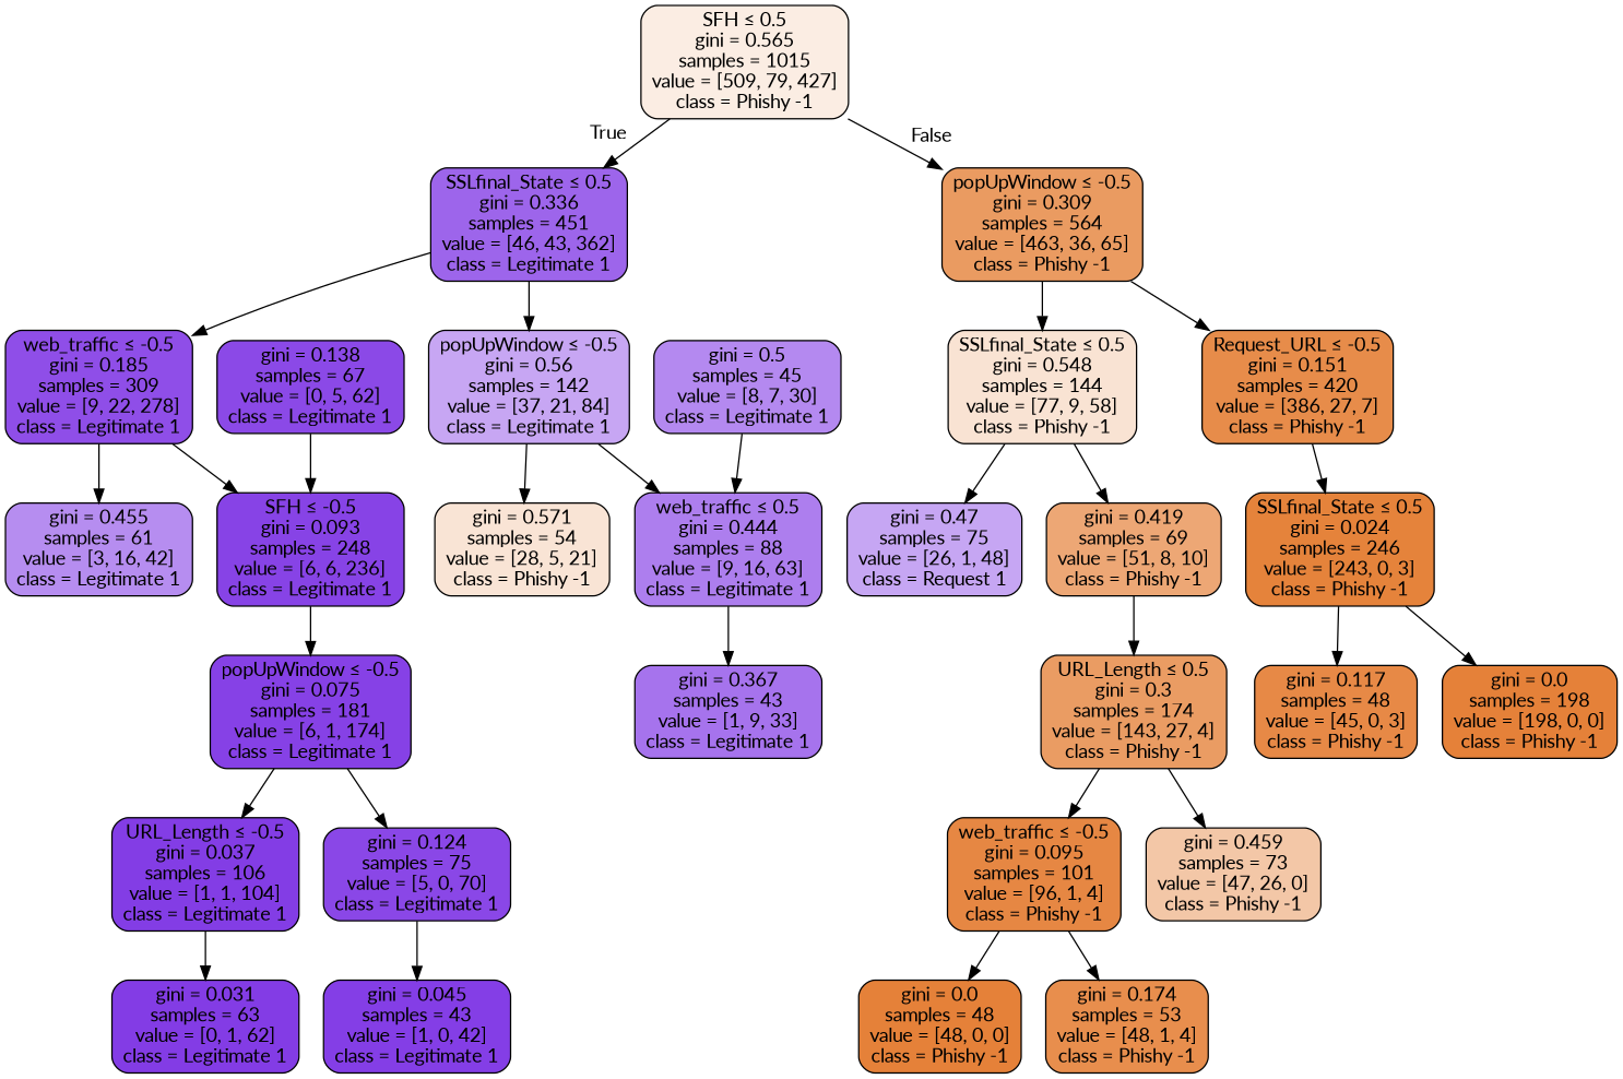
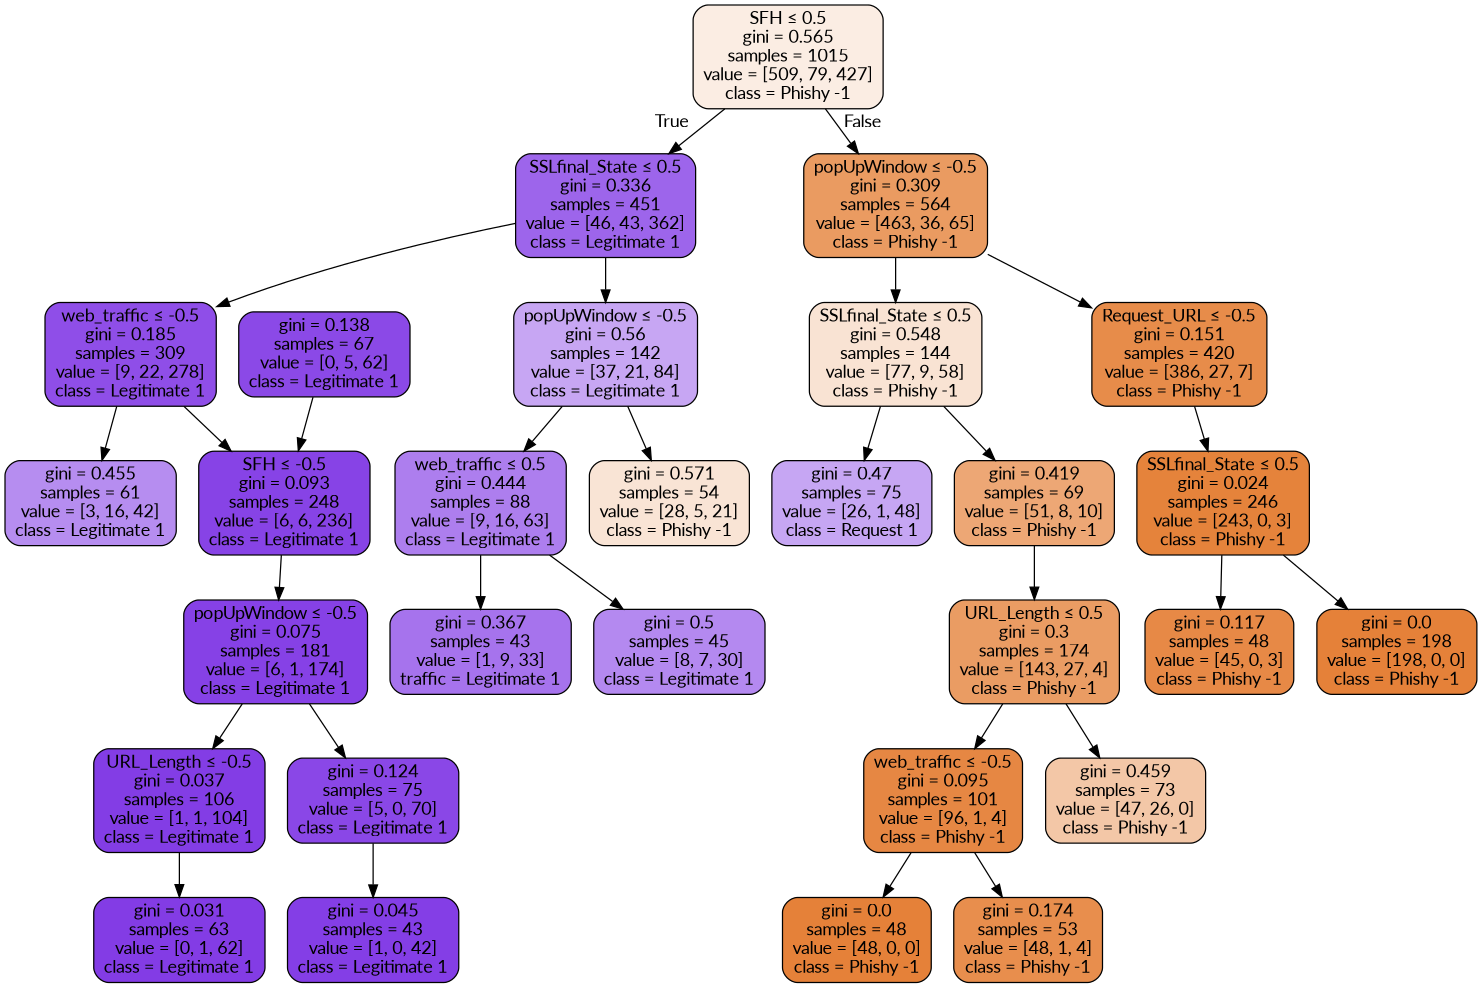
  digraph {
    fontname=Lato
    node [color=black fillcolor="#e58139" fontname=Lato shape=box style="filled, rounded"]
    edge [fontname=Lato]
    n1 [fillcolor="#fbede3" label=<SFH &le; 0.5<br/>gini = 0.565<br/>samples = 1015<br/>value = [509, 79, 427]<br/>class = Phishy -1>]
    n2 [fillcolor="#9d65eb" label=<SSLfinal_State &le; 0.5<br/>gini = 0.336<br/>samples = 451<br/>value = [46, 43, 362]<br/>class = Legitimate 1>]
    n3 [fillcolor="#ea9b61" label=<popUpWindow &le; -0.5<br/>gini = 0.309<br/>samples = 564<br/>value = [463, 36, 65]<br/>class = Phishy -1>]
    n4 [fillcolor="#8f4ee8" label=<web_traffic &le; -0.5<br/>gini = 0.185<br/>samples = 309<br/>value = [9, 22, 278]<br/>class = Legitimate 1>]
    n5 [fillcolor="#c7a6f3" label=<popUpWindow &le; -0.5<br/>gini = 0.56<br/>samples = 142<br/>value = [37, 21, 84]<br/>class = Legitimate 1>]
    n6 [fillcolor="#f9e3d3" label=<SSLfinal_State &le; 0.5<br/>gini = 0.548<br/>samples = 144<br/>value = [77, 9, 58]<br/>class = Phishy -1>]
    n7 [fillcolor="#e78c4a" label=<Request_URL &le; -0.5<br/>gini = 0.151<br/>samples = 420<br/>value = [386, 27, 7]<br/>class = Phishy -1>]
    n8 [fillcolor="#b68df0" label=<gini = 0.455<br/>samples = 61<br/>value = [3, 16, 42]<br/>class = Legitimate 1>]
    n9 [fillcolor="#8743e6" label=<SFH &le; -0.5<br/>gini = 0.093<br/>samples = 248<br/>value = [6, 6, 236]<br/>class = Legitimate 1>]
    n10 [fillcolor="#ad7eee" label=<web_traffic &le; 0.5<br/>gini = 0.444<br/>samples = 88<br/>value = [9, 16, 63]<br/>class = Legitimate 1>]
    n11 [fillcolor="#f9e4d5" label=<gini = 0.571<br/>samples = 54<br/>value = [28, 5, 21]<br/>class = Phishy -1>]
    n12 [fillcolor="#8641e6" label=<popUpWindow &le; -0.5<br/>gini = 0.075<br/>samples = 181<br/>value = [6, 1, 174]<br/>class = Legitimate 1>]
    n13 [fillcolor="#833de5" label=<URL_Length &le; -0.5<br/>gini = 0.037<br/>samples = 106<br/>value = [1, 1, 104]<br/>class = Legitimate 1>]
    n14 [fillcolor="#8a47e7" label=<gini = 0.124<br/>samples = 75<br/>value = [5, 0, 70]<br/>class = Legitimate 1>]
    n15 [fillcolor="#8b49e7" label=<gini = 0.138<br/>samples = 67<br/>value = [0, 5, 62]<br/>class = Legitimate 1>]
    n16 [fillcolor="#833ce5" label=<gini = 0.031<br/>samples = 63<br/>value = [0, 1, 62]<br/>class = Legitimate 1>]
    n17 [fillcolor="#843ee6" label=<gini = 0.045<br/>samples = 43<br/>value = [1, 0, 42]<br/>class = Legitimate 1>]
-   n18 [fillcolor="#a673ed" label=<gini = 0.367<br/>samples = 43<br/>value = [1, 9, 33]<br/>class = Legitimate 1>]
+   n18 [fillcolor="#a673ed" label=<gini = 0.367<br/>samples = 43<br/>value = [1, 9, 33]<br/>traffic = Legitimate 1>]
    n19 [fillcolor="#b489f0" label=<gini = 0.5<br/>samples = 45<br/>value = [8, 7, 30]<br/>class = Legitimate 1>]
    n20 [fillcolor="#c6a6f3" label=<gini = 0.47<br/>samples = 75<br/>value = [26, 1, 48]<br/>class = Request 1>]
    n21 [fillcolor="#eda775" label=<gini = 0.419<br/>samples = 69<br/>value = [51, 8, 10]<br/>class = Phishy -1>]
    n22 [fillcolor="#e5833b" label=<SSLfinal_State &le; 0.5<br/>gini = 0.024<br/>samples = 246<br/>value = [243, 0, 3]<br/>class = Phishy -1>]
    n23 [fillcolor="#ea9c63" label=<URL_Length &le; 0.5<br/>gini = 0.3<br/>samples = 174<br/>value = [143, 27, 4]<br/>class = Phishy -1>]
    n24 [fillcolor="#e68743" label=<web_traffic &le; -0.5<br/>gini = 0.095<br/>samples = 101<br/>value = [96, 1, 4]<br/>class = Phishy -1>]
    n25 [fillcolor="#f3c7a7" label=<gini = 0.459<br/>samples = 73<br/>value = [47, 26, 0]<br/>class = Phishy -1>]
    n26 [fillcolor="#e78946" label=<gini = 0.117<br/>samples = 48<br/>value = [45, 0, 3]<br/>class = Phishy -1>]
    n27 [label=<gini = 0.0<br/>samples = 198<br/>value = [198, 0, 0]<br/>class = Phishy -1>]
    n28 [label=<gini = 0.0<br/>samples = 48<br/>value = [48, 0, 0]<br/>class = Phishy -1>]
    n29 [fillcolor="#e88e4d" label=<gini = 0.174<br/>samples = 53<br/>value = [48, 1, 4]<br/>class = Phishy -1>]
    n1 -> n2 [headlabel=True labelangle=45 labeldistance=2.5]
    n1 -> n3 [headlabel=False labelangle=-45 labeldistance=2.5]
    n2 -> n4
    n2 -> n5
    n3 -> n6
    n3 -> n7
    n4 -> n8
    n4 -> n9
    n5 -> n10
    n5 -> n11
    n6 -> n20
    n6 -> n21
    n7 -> n22
    n9 -> n12
    n10 -> n18
-   n19 -> n10
+   n10 -> n19
    n12 -> n13
    n12 -> n14
    n13 -> n16
    n14 -> n17
    n15 -> n9
    n21 -> n23
    n22 -> n26
    n22 -> n27
    n23 -> n24
    n23 -> n25
    n24 -> n28
    n24 -> n29
  }
